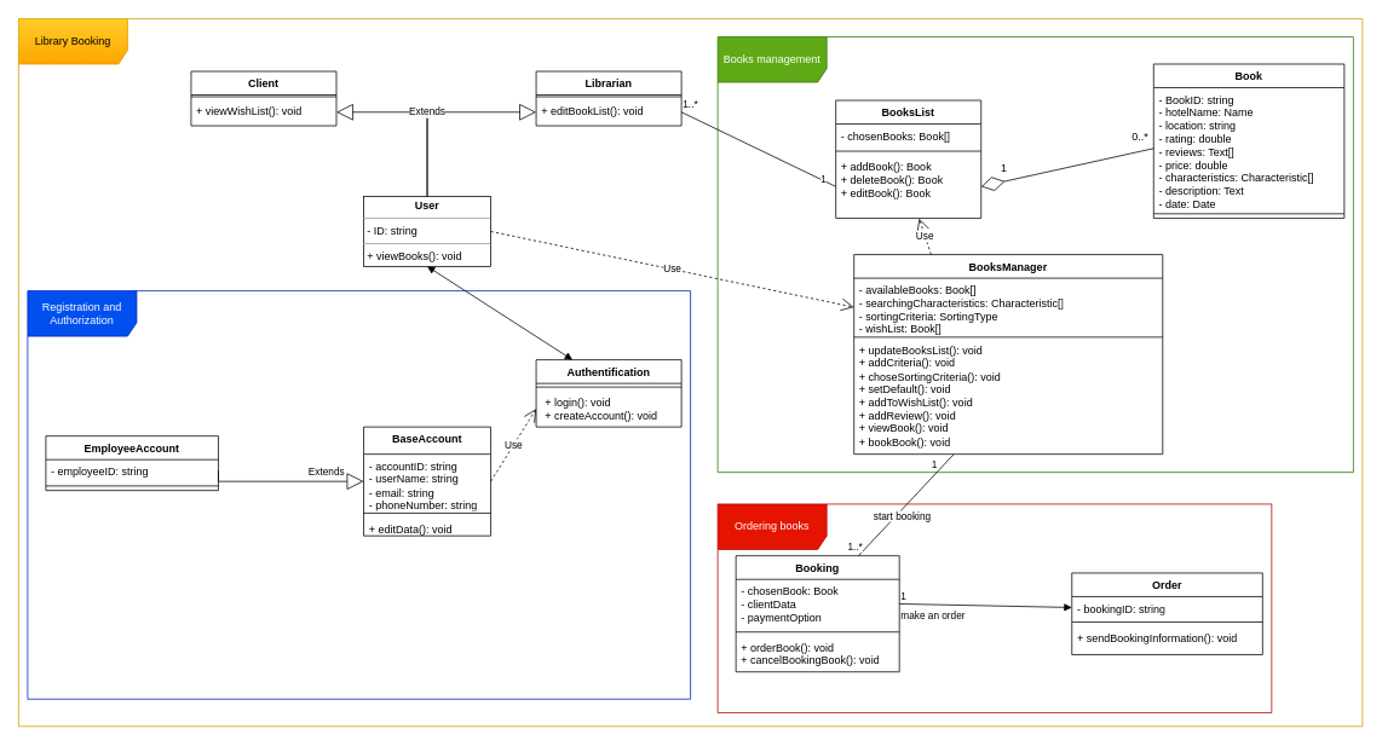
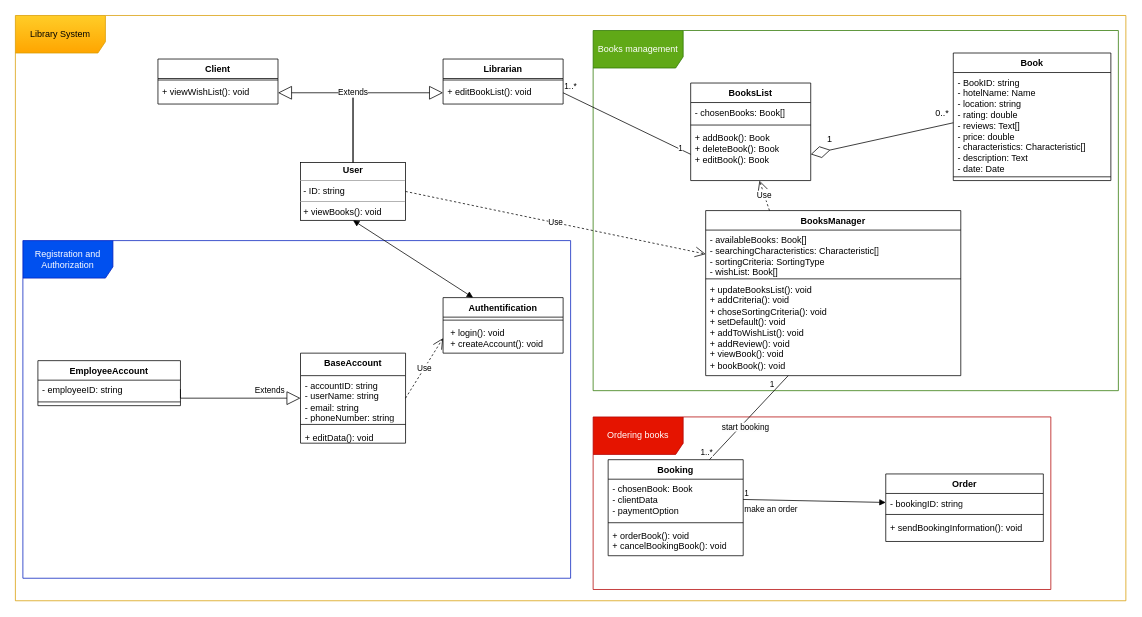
  <mxCell id="0" />
  <mxCell id="1" parent="0" />
  <mxCell id="2" value="Registration and Authorization" style="shape=umlFrame;whiteSpace=wrap;html=1;pointerEvents=0;width=120;height=50;fillColor=#0050ef;fontColor=#ffffff;strokeColor=#001DBC;" parent="1" vertex="1"><mxGeometry x="30" y="320" width="730" height="450" as="geometry" /></mxCell>
  <mxCell id="3" value="Books&lt;span style=&quot;background-color: initial;&quot;&gt;Manager&lt;/span&gt;" style="swimlane;fontStyle=1;align=center;verticalAlign=top;childLayout=stackLayout;horizontal=1;startSize=26;horizontalStack=0;resizeParent=1;resizeParentMax=0;resizeLast=0;collapsible=1;marginBottom=0;whiteSpace=wrap;html=1;" parent="1" vertex="1"><mxGeometry x="940" y="280" width="340" height="220" as="geometry" /></mxCell>
  <mxCell id="4" value="- availableBooks: Book[]&lt;br&gt;- searchingCharacteristics: Characteristic[]&lt;div&gt;- sortingCriteria: SortingType&lt;/div&gt;&lt;div&gt;-&amp;nbsp;wishList: Book[]&lt;br&gt;&lt;/div&gt;" style="text;strokeColor=none;fillColor=none;align=left;verticalAlign=top;spacingLeft=4;spacingRight=4;overflow=hidden;rotatable=0;points=[[0,0.5],[1,0.5]];portConstraint=eastwest;whiteSpace=wrap;html=1;" parent="3" vertex="1"><mxGeometry y="26" width="340" height="64" as="geometry" /></mxCell>
  <mxCell id="5" value="" style="line;strokeWidth=1;fillColor=none;align=left;verticalAlign=middle;spacingTop=-1;spacingLeft=3;spacingRight=3;rotatable=0;labelPosition=right;points=[];portConstraint=eastwest;strokeColor=inherit;" parent="3" vertex="1"><mxGeometry y="90" width="340" height="2" as="geometry" /></mxCell>
  <mxCell id="6" value="+ updateBooksList(): void&lt;br&gt;+ addCriteria(): void&lt;br&gt;+ choseSortingCriteria(): void&lt;br&gt;+ setDefault(): void&lt;br&gt;+ addToWishList(): void&lt;br&gt;&lt;div&gt;+ addReview(): void&lt;br&gt;&lt;/div&gt;&lt;div&gt;+ viewBook(): void&lt;/div&gt;&lt;div&gt;+ bookBook(): void&lt;/div&gt;" style="text;strokeColor=none;fillColor=none;align=left;verticalAlign=top;spacingLeft=4;spacingRight=4;overflow=hidden;rotatable=0;points=[[0,0.5],[1,0.5]];portConstraint=eastwest;whiteSpace=wrap;html=1;" parent="3" vertex="1"><mxGeometry y="92" width="340" height="128" as="geometry" /></mxCell>
  <mxCell id="7" value="BooksList" style="swimlane;fontStyle=1;align=center;verticalAlign=top;childLayout=stackLayout;horizontal=1;startSize=26;horizontalStack=0;resizeParent=1;resizeParentMax=0;resizeLast=0;collapsible=1;marginBottom=0;whiteSpace=wrap;html=1;" parent="1" vertex="1"><mxGeometry x="920" y="110" width="160" height="130" as="geometry" /></mxCell>
  <mxCell id="8" value="- chosenBooks: Book[]" style="text;strokeColor=none;fillColor=none;align=left;verticalAlign=top;spacingLeft=4;spacingRight=4;overflow=hidden;rotatable=0;points=[[0,0.5],[1,0.5]];portConstraint=eastwest;whiteSpace=wrap;html=1;" parent="7" vertex="1"><mxGeometry y="26" width="160" height="26" as="geometry" /></mxCell>
  <mxCell id="9" value="" style="line;strokeWidth=1;fillColor=none;align=left;verticalAlign=middle;spacingTop=-1;spacingLeft=3;spacingRight=3;rotatable=0;labelPosition=right;points=[];portConstraint=eastwest;strokeColor=inherit;" parent="7" vertex="1"><mxGeometry y="52" width="160" height="8" as="geometry" /></mxCell>
  <mxCell id="10" value="+ addBook(): Book&lt;br&gt;+ deleteBook(): Book&lt;br&gt;+ editBook(): Book" style="text;strokeColor=none;fillColor=none;align=left;verticalAlign=top;spacingLeft=4;spacingRight=4;overflow=hidden;rotatable=0;points=[[0,0.5],[1,0.5]];portConstraint=eastwest;whiteSpace=wrap;html=1;" parent="7" vertex="1"><mxGeometry y="60" width="160" height="70" as="geometry" /></mxCell>
  <mxCell id="11" value="Books management" style="shape=umlFrame;whiteSpace=wrap;html=1;pointerEvents=0;width=120;height=50;fillColor=#60a917;fontColor=#ffffff;strokeColor=#2D7600;fillStyle=solid;" parent="1" vertex="1"><mxGeometry x="790" y="40" width="700" height="480" as="geometry" /></mxCell>
  <mxCell id="12" value="Book" style="swimlane;fontStyle=1;align=center;verticalAlign=top;childLayout=stackLayout;horizontal=1;startSize=26;horizontalStack=0;resizeParent=1;resizeParentMax=0;resizeLast=0;collapsible=1;marginBottom=0;whiteSpace=wrap;html=1;" parent="1" vertex="1"><mxGeometry x="1270" y="70" width="210" height="170" as="geometry" /></mxCell>
  <mxCell id="13" value="- BookID: string&lt;br&gt;- hotelName: Name&lt;br&gt;- location: string&lt;br&gt;- rating: double&lt;br&gt;- reviews: Text[]&lt;br&gt;- price: double&lt;br&gt;- characteristics: Characteristic[]&lt;br&gt;&lt;div&gt;- description: Text&lt;/div&gt;&lt;div&gt;- date: Date&lt;/div&gt;" style="text;strokeColor=none;fillColor=none;align=left;verticalAlign=top;spacingLeft=4;spacingRight=4;overflow=hidden;rotatable=0;points=[[0,0.5],[1,0.5]];portConstraint=eastwest;whiteSpace=wrap;html=1;" parent="12" vertex="1"><mxGeometry y="26" width="210" height="134" as="geometry" /></mxCell>
  <mxCell id="14" value="" style="line;strokeWidth=1;fillColor=none;align=left;verticalAlign=middle;spacingTop=-1;spacingLeft=3;spacingRight=3;rotatable=0;labelPosition=right;points=[];portConstraint=eastwest;strokeColor=inherit;" parent="12" vertex="1"><mxGeometry y="160" width="210" height="10" as="geometry" /></mxCell>
  <mxCell id="15" value="&lt;p style=&quot;margin:0px;margin-top:4px;text-align:center;&quot;&gt;&lt;b&gt;User&lt;/b&gt;&lt;/p&gt;&lt;hr size=&quot;1&quot;&gt;&lt;p style=&quot;margin:0px;margin-left:4px;&quot;&gt;- ID: string&lt;br&gt;&lt;/p&gt;&lt;hr size=&quot;1&quot;&gt;&lt;p style=&quot;margin:0px;margin-left:4px;&quot;&gt;+ viewBooks(): void&lt;/p&gt;" style="verticalAlign=top;align=left;overflow=fill;html=1;whiteSpace=wrap;" parent="1" vertex="1"><mxGeometry x="400" y="216" width="140" height="77" as="geometry" /></mxCell>
  <mxCell id="16" value="Booking" style="swimlane;fontStyle=1;align=center;verticalAlign=top;childLayout=stackLayout;horizontal=1;startSize=26;horizontalStack=0;resizeParent=1;resizeParentMax=0;resizeLast=0;collapsible=1;marginBottom=0;whiteSpace=wrap;html=1;" parent="1" vertex="1"><mxGeometry x="810" y="612" width="180" height="128" as="geometry" /></mxCell>
  <mxCell id="17" value="- chosenBook: Book&lt;br&gt;- clientData&lt;br&gt;- paymentOption" style="text;strokeColor=none;fillColor=none;align=left;verticalAlign=top;spacingLeft=4;spacingRight=4;overflow=hidden;rotatable=0;points=[[0,0.5],[1,0.5]];portConstraint=eastwest;whiteSpace=wrap;html=1;" parent="16" vertex="1"><mxGeometry y="26" width="180" height="54" as="geometry" /></mxCell>
  <mxCell id="18" value="" style="line;strokeWidth=1;fillColor=none;align=left;verticalAlign=middle;spacingTop=-1;spacingLeft=3;spacingRight=3;rotatable=0;labelPosition=right;points=[];portConstraint=eastwest;strokeColor=inherit;" parent="16" vertex="1"><mxGeometry y="80" width="180" height="8" as="geometry" /></mxCell>
  <mxCell id="19" value="+ orderBook(): void&lt;br&gt;+ cancelBookingBook(): void" style="text;strokeColor=none;fillColor=none;align=left;verticalAlign=top;spacingLeft=4;spacingRight=4;overflow=hidden;rotatable=0;points=[[0,0.5],[1,0.5]];portConstraint=eastwest;whiteSpace=wrap;html=1;" parent="16" vertex="1"><mxGeometry y="88" width="180" height="40" as="geometry" /></mxCell>
  <mxCell id="20" value="Client" style="swimlane;fontStyle=1;align=center;verticalAlign=top;childLayout=stackLayout;horizontal=1;startSize=26;horizontalStack=0;resizeParent=1;resizeParentMax=0;resizeLast=0;collapsible=1;marginBottom=0;whiteSpace=wrap;html=1;" parent="1" vertex="1"><mxGeometry x="210" y="78" width="160" height="60" as="geometry" /></mxCell>
  <mxCell id="21" value="" style="line;strokeWidth=1;fillColor=none;align=left;verticalAlign=middle;spacingTop=-1;spacingLeft=3;spacingRight=3;rotatable=0;labelPosition=right;points=[];portConstraint=eastwest;strokeColor=inherit;" parent="20" vertex="1"><mxGeometry y="26" width="160" height="4" as="geometry" /></mxCell>
  <mxCell id="22" value="+ viewWishList(): void" style="text;strokeColor=none;fillColor=none;align=left;verticalAlign=top;spacingLeft=4;spacingRight=4;overflow=hidden;rotatable=0;points=[[0,0.5],[1,0.5]];portConstraint=eastwest;whiteSpace=wrap;html=1;" parent="20" vertex="1"><mxGeometry y="30" width="160" height="30" as="geometry" /></mxCell>
  <mxCell id="23" value="Ordering books" style="shape=umlFrame;whiteSpace=wrap;html=1;pointerEvents=0;width=120;height=50;fillColor=#e51400;fontColor=#ffffff;strokeColor=#B20000;" parent="1" vertex="1"><mxGeometry x="790" y="555" width="610" height="230" as="geometry" /></mxCell>
  <mxCell id="24" value="&lt;b&gt;Authentification&lt;/b&gt;" style="swimlane;fontStyle=1;align=center;verticalAlign=top;childLayout=stackLayout;horizontal=1;startSize=26;horizontalStack=0;resizeParent=1;resizeParentMax=0;resizeLast=0;collapsible=1;marginBottom=0;whiteSpace=wrap;html=1;" parent="1" vertex="1"><mxGeometry x="590" y="396" width="160" height="74" as="geometry" /></mxCell>
  <mxCell id="25" value="" style="line;strokeWidth=1;fillColor=none;align=left;verticalAlign=middle;spacingTop=-1;spacingLeft=3;spacingRight=3;rotatable=0;labelPosition=right;points=[];portConstraint=eastwest;strokeColor=inherit;" parent="24" vertex="1"><mxGeometry y="26" width="160" height="8" as="geometry" /></mxCell>
  <mxCell id="26" value="&lt;p style=&quot;margin: 0px 0px 0px 4px;&quot;&gt;+ login(): void&lt;br&gt;&lt;/p&gt;&lt;p style=&quot;margin: 0px 0px 0px 4px;&quot;&gt;+ createAccount(): void&lt;/p&gt;" style="text;strokeColor=none;fillColor=none;align=left;verticalAlign=top;spacingLeft=4;spacingRight=4;overflow=hidden;rotatable=0;points=[[0,0.5],[1,0.5]];portConstraint=eastwest;whiteSpace=wrap;html=1;" parent="24" vertex="1"><mxGeometry y="34" width="160" height="40" as="geometry" /></mxCell>
  <mxCell id="27" value="" style="endArrow=block;endSize=16;endFill=0;html=1;rounded=0;exitX=0.5;exitY=0;exitDx=0;exitDy=0;entryX=1;entryY=0.5;entryDx=0;entryDy=0;edgeStyle=orthogonalEdgeStyle;" parent="1" source="15" target="22" edge="1"><mxGeometry width="160" relative="1" as="geometry"><mxPoint x="310" y="268" as="sourcePoint" /><mxPoint x="480" y="98" as="targetPoint" /></mxGeometry></mxCell>
  <mxCell id="28" value="Extends" style="endArrow=block;endSize=16;endFill=0;html=1;rounded=0;exitX=0.5;exitY=0;exitDx=0;exitDy=0;entryX=0;entryY=0.5;entryDx=0;entryDy=0;edgeStyle=orthogonalEdgeStyle;" parent="1" source="15" target="31" edge="1"><mxGeometry x="-0.127" width="160" relative="1" as="geometry"><mxPoint x="640" y="228" as="sourcePoint" /><mxPoint x="610" y="135" as="targetPoint" /><mxPoint as="offset" /></mxGeometry></mxCell>
  <mxCell id="29" value="Librarian" style="swimlane;fontStyle=1;align=center;verticalAlign=top;childLayout=stackLayout;horizontal=1;startSize=26;horizontalStack=0;resizeParent=1;resizeParentMax=0;resizeLast=0;collapsible=1;marginBottom=0;whiteSpace=wrap;html=1;" parent="1" vertex="1"><mxGeometry x="590" y="78" width="160" height="60" as="geometry" /></mxCell>
  <mxCell id="30" value="" style="line;strokeWidth=1;fillColor=none;align=left;verticalAlign=middle;spacingTop=-1;spacingLeft=3;spacingRight=3;rotatable=0;labelPosition=right;points=[];portConstraint=eastwest;strokeColor=inherit;" parent="29" vertex="1"><mxGeometry y="26" width="160" height="4" as="geometry" /></mxCell>
  <mxCell id="31" value="+ editBookList(): void" style="text;strokeColor=none;fillColor=none;align=left;verticalAlign=top;spacingLeft=4;spacingRight=4;overflow=hidden;rotatable=0;points=[[0,0.5],[1,0.5]];portConstraint=eastwest;whiteSpace=wrap;html=1;" parent="29" vertex="1"><mxGeometry y="30" width="160" height="30" as="geometry" /></mxCell>
  <mxCell id="32" value="" style="endArrow=block;startArrow=block;endFill=1;startFill=1;html=1;rounded=0;exitX=0.5;exitY=1;exitDx=0;exitDy=0;entryX=0.25;entryY=0;entryDx=0;entryDy=0;" parent="1" source="15" target="24" edge="1"><mxGeometry width="160" relative="1" as="geometry"><mxPoint x="430" y="325" as="sourcePoint" /><mxPoint x="590" y="325" as="targetPoint" /></mxGeometry></mxCell>
  <mxCell id="33" value="EmployeeAccount" style="swimlane;fontStyle=1;align=center;verticalAlign=top;childLayout=stackLayout;horizontal=1;startSize=26;horizontalStack=0;resizeParent=1;resizeParentMax=0;resizeLast=0;collapsible=1;marginBottom=0;whiteSpace=wrap;html=1;" parent="1" vertex="1"><mxGeometry x="50" y="480" width="190" height="60" as="geometry" /></mxCell>
  <mxCell id="34" value="- employeeID: string" style="text;strokeColor=none;fillColor=none;align=left;verticalAlign=top;spacingLeft=4;spacingRight=4;overflow=hidden;rotatable=0;points=[[0,0.5],[1,0.5]];portConstraint=eastwest;whiteSpace=wrap;html=1;" parent="33" vertex="1"><mxGeometry y="26" width="190" height="24" as="geometry" /></mxCell>
  <mxCell id="35" value="" style="line;strokeWidth=1;fillColor=none;align=left;verticalAlign=middle;spacingTop=-1;spacingLeft=3;spacingRight=3;rotatable=0;labelPosition=right;points=[];portConstraint=eastwest;strokeColor=inherit;" parent="33" vertex="1"><mxGeometry y="50" width="190" height="10" as="geometry" /></mxCell>
  <mxCell id="36" value="BaseAccount" style="swimlane;fontStyle=1;align=center;verticalAlign=top;childLayout=stackLayout;horizontal=1;startSize=30;horizontalStack=0;resizeParent=1;resizeParentMax=0;resizeLast=0;collapsible=1;marginBottom=0;whiteSpace=wrap;html=1;" parent="1" vertex="1"><mxGeometry x="400" y="470" width="140" height="120" as="geometry" /></mxCell>
  <mxCell id="37" value="- accountID: string&lt;br&gt;- userName: string&lt;div&gt;- email: string&lt;/div&gt;&lt;div&gt;- phoneNumber: string&lt;/div&gt;" style="text;strokeColor=none;fillColor=none;align=left;verticalAlign=top;spacingLeft=4;spacingRight=4;overflow=hidden;rotatable=0;points=[[0,0.5],[1,0.5]];portConstraint=eastwest;whiteSpace=wrap;html=1;" parent="36" vertex="1"><mxGeometry y="30" width="140" height="60" as="geometry" /></mxCell>
  <mxCell id="38" value="" style="line;strokeWidth=1;fillColor=none;align=left;verticalAlign=middle;spacingTop=-1;spacingLeft=3;spacingRight=3;rotatable=0;labelPosition=right;points=[];portConstraint=eastwest;strokeColor=inherit;" parent="36" vertex="1"><mxGeometry y="90" width="140" height="10" as="geometry" /></mxCell>
  <mxCell id="39" value="+ editData(): void" style="text;strokeColor=none;fillColor=none;align=left;verticalAlign=top;spacingLeft=4;spacingRight=4;overflow=hidden;rotatable=0;points=[[0,0.5],[1,0.5]];portConstraint=eastwest;whiteSpace=wrap;html=1;" parent="36" vertex="1"><mxGeometry y="100" width="140" height="20" as="geometry" /></mxCell>
  <mxCell id="40" value="Extends" style="endArrow=block;endSize=16;endFill=0;html=1;rounded=0;exitX=1;exitY=0.5;exitDx=0;exitDy=0;entryX=0;entryY=0.5;entryDx=0;entryDy=0;edgeStyle=orthogonalEdgeStyle;" parent="1" source="34" target="37" edge="1"><mxGeometry x="0.524" y="10" width="160" relative="1" as="geometry"><mxPoint x="180" y="630" as="sourcePoint" /><mxPoint x="340" y="630" as="targetPoint" /><Array as="points"><mxPoint x="240" y="530" /></Array><mxPoint as="offset" /></mxGeometry></mxCell>
  <mxCell id="41" value="Use" style="endArrow=open;endSize=12;dashed=1;html=1;rounded=0;exitX=1;exitY=0.5;exitDx=0;exitDy=0;entryX=0;entryY=0.5;entryDx=0;entryDy=0;" parent="1" source="37" target="26" edge="1"><mxGeometry width="160" relative="1" as="geometry"><mxPoint x="610" y="673" as="sourcePoint" /><mxPoint x="520" y="630" as="targetPoint" /></mxGeometry></mxCell>
  <mxCell id="42" value="" style="endArrow=none;html=1;rounded=0;exitX=1;exitY=0.5;exitDx=0;exitDy=0;entryX=0;entryY=0.5;entryDx=0;entryDy=0;" parent="1" source="31" target="10" edge="1"><mxGeometry relative="1" as="geometry"><mxPoint x="700" y="205" as="sourcePoint" /><mxPoint x="860" y="205" as="targetPoint" /></mxGeometry></mxCell>
  <mxCell id="43" value="1..*" style="edgeLabel;resizable=0;html=1;align=left;verticalAlign=bottom;" parent="42" connectable="0" vertex="1"><mxGeometry x="-1" relative="1" as="geometry"><mxPoint as="offset" /></mxGeometry></mxCell>
  <mxCell id="44" value="1" style="edgeLabel;resizable=0;html=1;align=right;verticalAlign=bottom;" parent="42" connectable="0" vertex="1"><mxGeometry x="1" relative="1" as="geometry"><mxPoint x="-10" as="offset" /></mxGeometry></mxCell>
  <mxCell id="45" value="" style="group" parent="1" vertex="1" connectable="0"><mxGeometry x="1090" y="135" width="185" height="65" as="geometry" /></mxCell>
  <mxCell id="46" value="" style="endArrow=diamondThin;endFill=0;endSize=24;html=1;rounded=0;exitX=0;exitY=0.5;exitDx=0;exitDy=0;entryX=1;entryY=0.5;entryDx=0;entryDy=0;movable=1;resizable=1;rotatable=1;deletable=1;editable=1;locked=0;connectable=1;" parent="45" source="13" target="10" edge="1"><mxGeometry width="160" relative="1" as="geometry"><mxPoint x="20" y="95" as="sourcePoint" /><mxPoint x="180" y="95" as="targetPoint" /></mxGeometry></mxCell>
  <mxCell id="47" value="1" style="text;html=1;align=center;verticalAlign=middle;resizable=1;points=[];autosize=1;strokeColor=none;fillColor=none;movable=1;rotatable=1;deletable=1;editable=1;locked=0;connectable=1;" parent="45" vertex="1"><mxGeometry y="35" width="30" height="30" as="geometry" /></mxCell>
  <mxCell id="48" value="0..*" style="text;html=1;align=center;verticalAlign=middle;resizable=1;points=[];autosize=1;strokeColor=none;fillColor=none;movable=1;rotatable=1;deletable=1;editable=1;locked=0;connectable=1;" parent="45" vertex="1"><mxGeometry x="145" width="40" height="30" as="geometry" /></mxCell>
  <mxCell id="49" value="Use" style="endArrow=open;endSize=12;dashed=1;html=1;rounded=0;exitX=0.25;exitY=0;exitDx=0;exitDy=0;" parent="1" source="3" target="10" edge="1"><mxGeometry width="160" relative="1" as="geometry"><mxPoint x="850" y="340" as="sourcePoint" /><mxPoint x="1010" y="340" as="targetPoint" /></mxGeometry></mxCell>
  <mxCell id="50" value="Use" style="endArrow=open;endSize=12;dashed=1;html=1;rounded=0;exitX=1;exitY=0.5;exitDx=0;exitDy=0;entryX=0;entryY=0.5;entryDx=0;entryDy=0;" parent="1" source="15" target="4" edge="1"><mxGeometry width="160" relative="1" as="geometry"><mxPoint x="926" y="343" as="sourcePoint" /><mxPoint x="910" y="285" as="targetPoint" /></mxGeometry></mxCell>
  <mxCell id="51" value="Order" style="swimlane;fontStyle=1;align=center;verticalAlign=top;childLayout=stackLayout;horizontal=1;startSize=26;horizontalStack=0;resizeParent=1;resizeParentMax=0;resizeLast=0;collapsible=1;marginBottom=0;whiteSpace=wrap;html=1;" parent="1" vertex="1"><mxGeometry x="1180" y="631" width="210" height="90" as="geometry" /></mxCell>
  <mxCell id="52" value="- bookingID: string" style="text;strokeColor=none;fillColor=none;align=left;verticalAlign=top;spacingLeft=4;spacingRight=4;overflow=hidden;rotatable=0;points=[[0,0.5],[1,0.5]];portConstraint=eastwest;whiteSpace=wrap;html=1;" parent="51" vertex="1"><mxGeometry y="26" width="210" height="24" as="geometry" /></mxCell>
  <mxCell id="53" value="" style="line;strokeWidth=1;fillColor=none;align=left;verticalAlign=middle;spacingTop=-1;spacingLeft=3;spacingRight=3;rotatable=0;labelPosition=right;points=[];portConstraint=eastwest;strokeColor=inherit;" parent="51" vertex="1"><mxGeometry y="50" width="210" height="8" as="geometry" /></mxCell>
  <mxCell id="54" value="+ sendBookingInformation(): void" style="text;strokeColor=none;fillColor=none;align=left;verticalAlign=top;spacingLeft=4;spacingRight=4;overflow=hidden;rotatable=0;points=[[0,0.5],[1,0.5]];portConstraint=eastwest;whiteSpace=wrap;html=1;" parent="51" vertex="1"><mxGeometry y="58" width="210" height="32" as="geometry" /></mxCell>
  <mxCell id="55" value="make an order" style="endArrow=block;endFill=1;html=1;align=left;verticalAlign=top;rounded=0;exitX=1;exitY=0.5;exitDx=0;exitDy=0;entryX=0;entryY=0.5;entryDx=0;entryDy=0;" parent="1" source="17" target="52" edge="1"><mxGeometry x="-1" relative="1" as="geometry"><mxPoint x="1020" y="685" as="sourcePoint" /><mxPoint x="1180" y="685" as="targetPoint" /><mxPoint as="offset" /></mxGeometry></mxCell>
  <mxCell id="56" value="1" style="edgeLabel;resizable=0;html=1;align=left;verticalAlign=bottom;" parent="55" connectable="0" vertex="1"><mxGeometry x="-1" relative="1" as="geometry" /></mxCell>
  <mxCell id="57" value="" style="endArrow=none;html=1;rounded=0;entryX=0.75;entryY=0;entryDx=0;entryDy=0;" parent="1" source="6" target="16" edge="1"><mxGeometry relative="1" as="geometry"><mxPoint x="1050" y="590" as="sourcePoint" /><mxPoint x="1210" y="590" as="targetPoint" /></mxGeometry></mxCell>
  <mxCell id="58" value="1" style="edgeLabel;resizable=0;html=1;align=left;verticalAlign=bottom;" parent="57" connectable="0" vertex="1"><mxGeometry x="-1" relative="1" as="geometry"><mxPoint x="-26" y="20" as="offset" /></mxGeometry></mxCell>
  <mxCell id="59" value="1..*" style="edgeLabel;resizable=0;html=1;align=right;verticalAlign=bottom;" parent="57" connectable="0" vertex="1"><mxGeometry x="1" relative="1" as="geometry"><mxPoint x="5" y="-2" as="offset" /></mxGeometry></mxCell>
  <mxCell id="60" value="&lt;span style=&quot;font-size: 11px; background-color: rgb(252, 252, 252);&quot;&gt;start booking&lt;/span&gt;" style="text;whiteSpace=wrap;html=1;" parent="1" vertex="1"><mxGeometry x="960" y="555" width="80" height="20" as="geometry" /></mxCell>
- <mxCell id="61" value="Library Booking" style="shape=umlFrame;whiteSpace=wrap;html=1;pointerEvents=0;width=120;height=50;fillColor=#ffcd28;strokeColor=#d79b00;gradientColor=#ffa500;" parent="1" vertex="1"><mxGeometry x="20" y="20" width="1480" height="780" as="geometry" /></mxCell>
+ <mxCell id="61" value="Library System" style="shape=umlFrame;whiteSpace=wrap;html=1;pointerEvents=0;width=120;height=50;fillColor=#ffcd28;strokeColor=#d79b00;gradientColor=#ffa500;" parent="1" vertex="1"><mxGeometry x="20" y="20" width="1480" height="780" as="geometry" /></mxCell>
